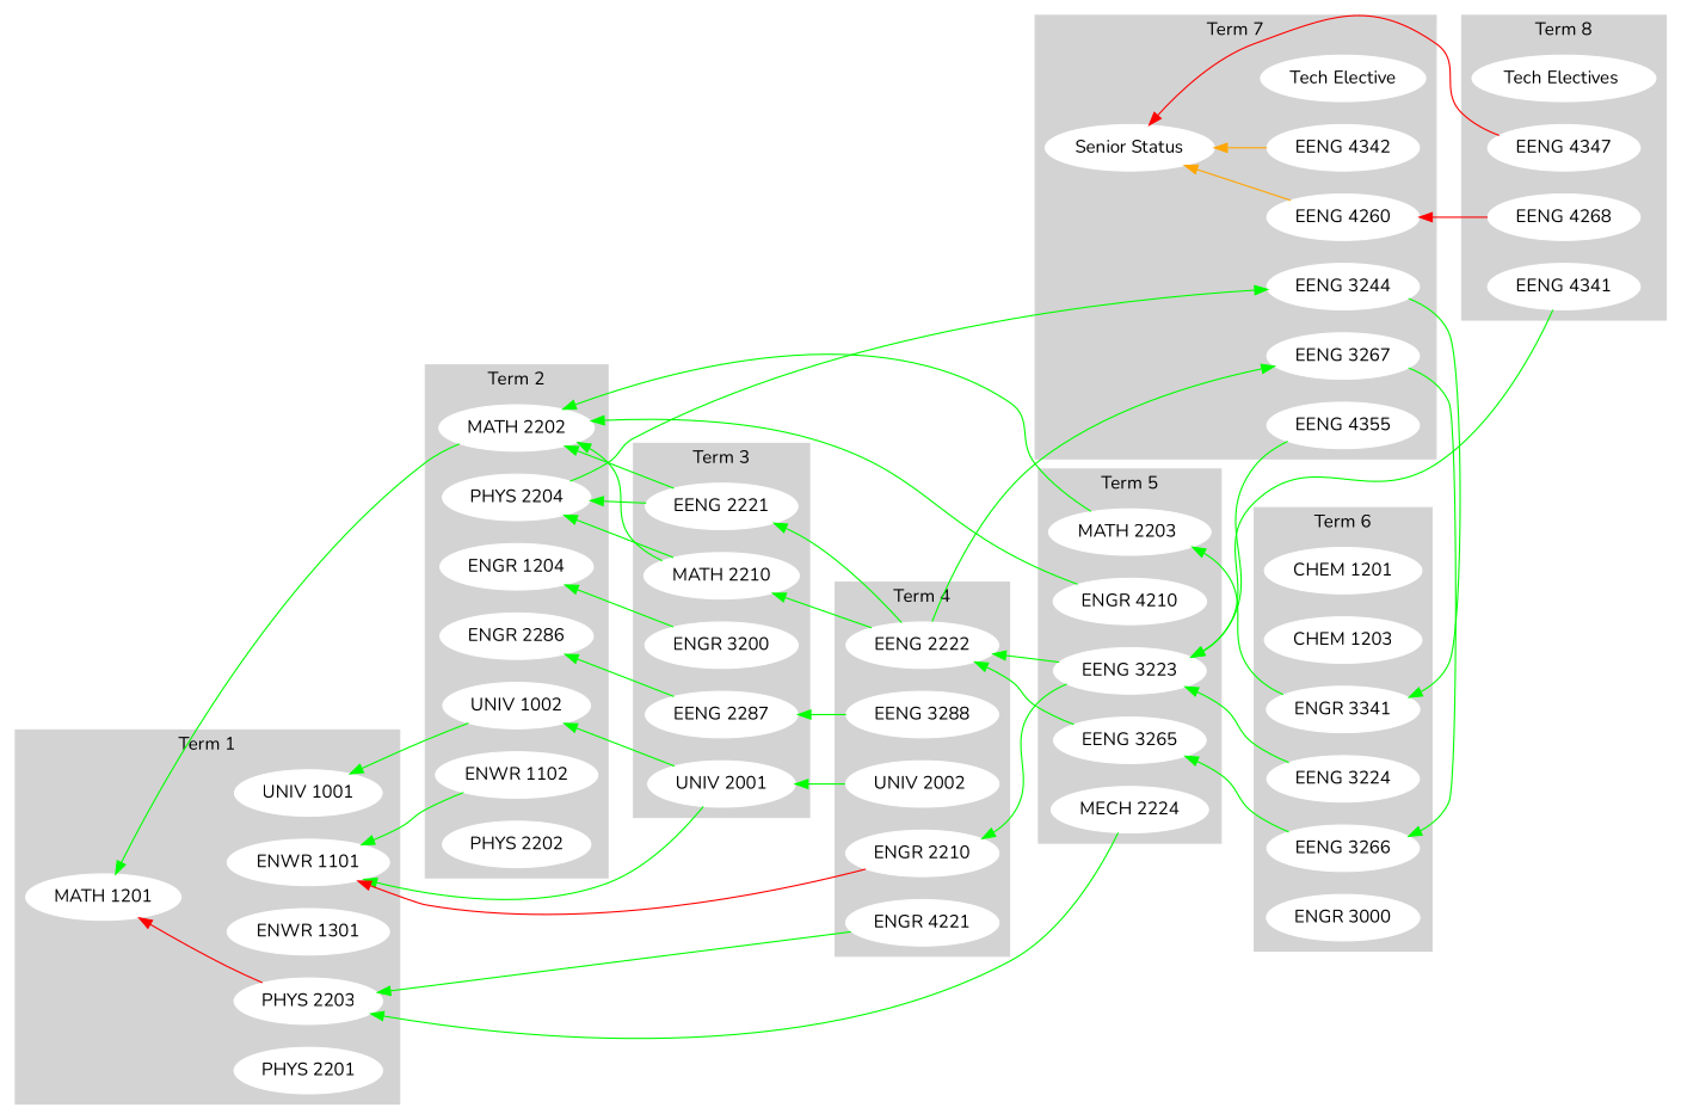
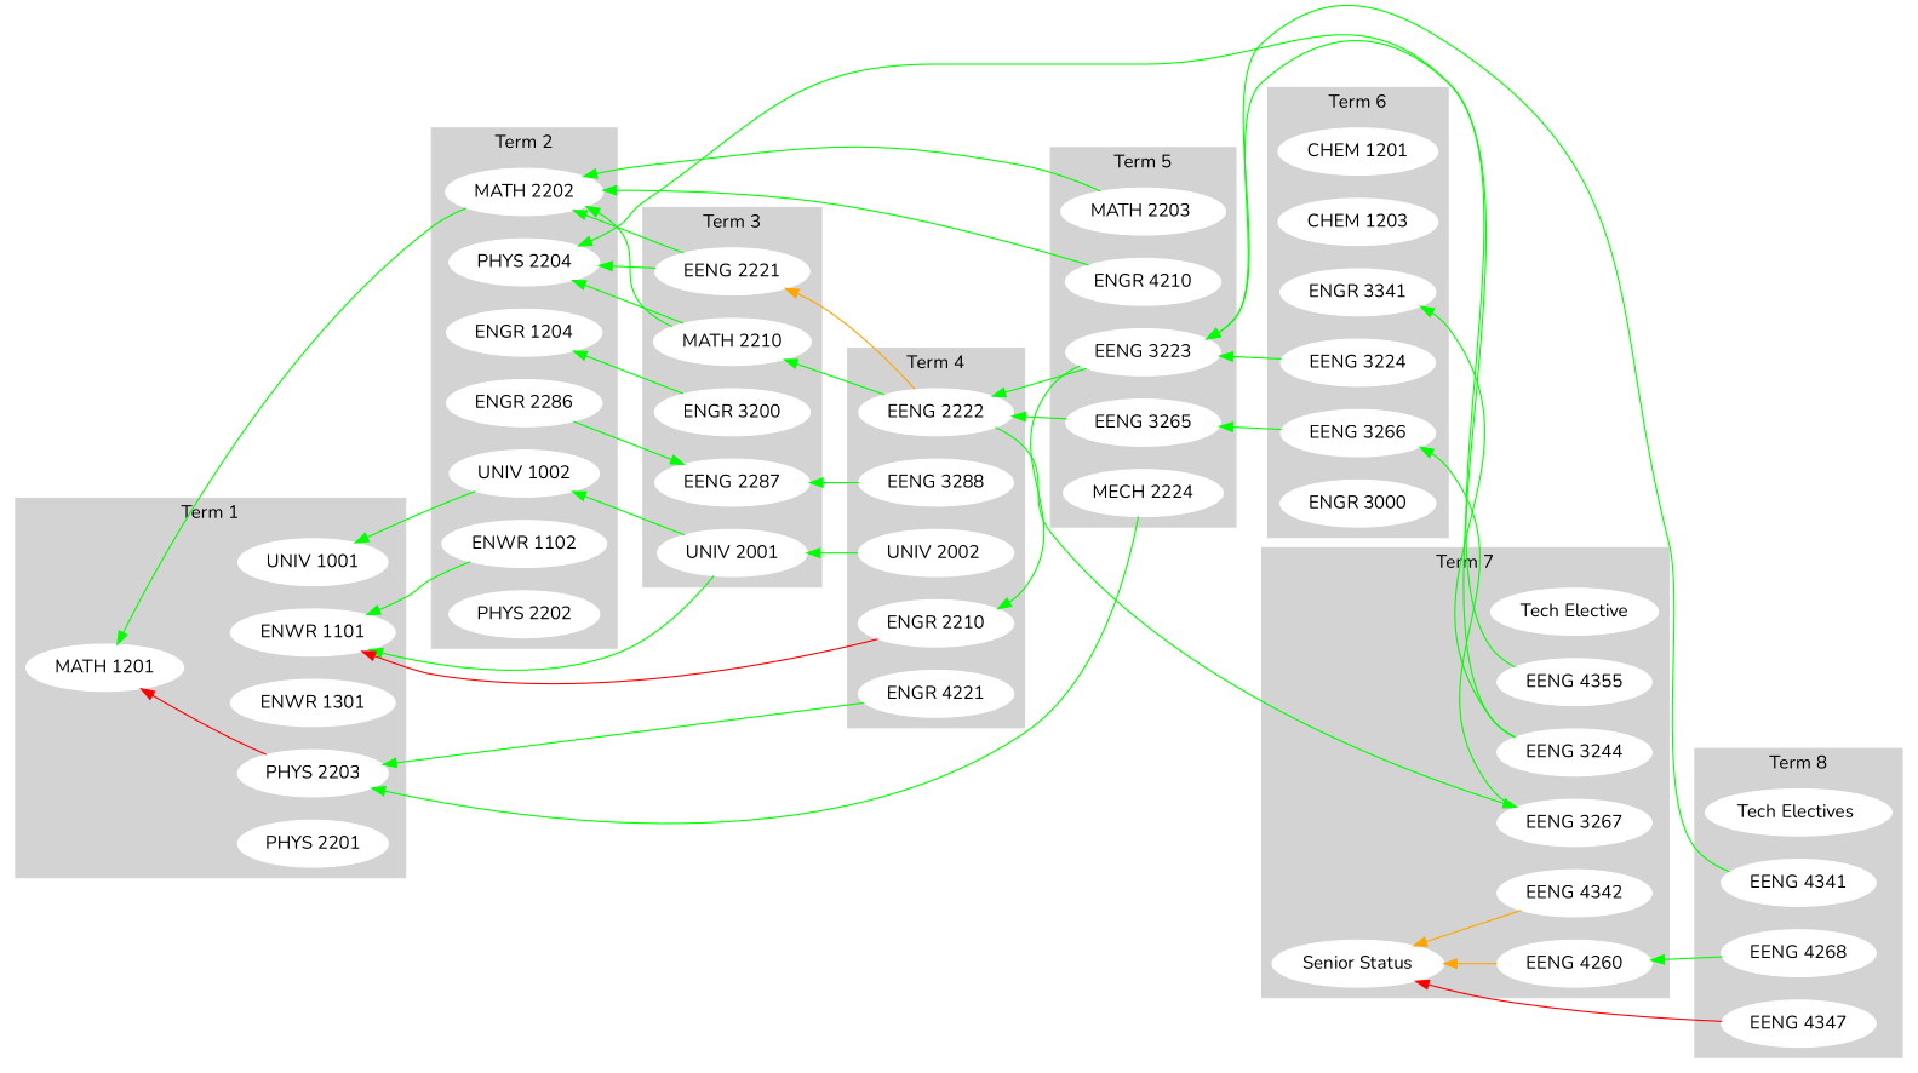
  digraph {
    fontname=Nunito
    rank=same
    rankdir=RL
    node [color=white fontname=Nunito style=filled]
    edge [color=green fontname=Nunito]
    "ENWR 1101"
    "UNIV 1001"
    "ENWR 1301"
    "MATH 1201"
    "PHYS 2203"
    "PHYS 2201"
    "ENWR 1102"
    "UNIV 1002"
    "ENGR 1204"
    "ENGR 2286"
    "MATH 2202"
    "PHYS 2204"
    "PHYS 2202"
    "UNIV 2001"
    "ENGR 3200"
    "EENG 2287"
    "MATH 2210"
    "EENG 2221"
    "ENGR 2210"
    "UNIV 2002 "
    "EENG 3288"
    "ENGR 4221"
    "EENG 2222"
    "ENGR 4210"
    "MATH 2203 "
    "EENG 3223"
    "EENG 3265"
    "MECH 2224"
    "CHEM 1201"
    "CHEM 1203"
    "ENGR 3341"
    "EENG 3224"
    "EENG 3266"
    "ENGR 3000"
    "Tech Elective"
    "EENG 4342"
    "Senior Status"
    "EENG 4260"
    "EENG 3244"
    "EENG 4355"
    "EENG 3267"
    "Tech Electives "
    "EENG 4347"
    "EENG 4268"
    "EENG 4341"
    subgraph cluster_1 {
      color=lightgrey
      label="Term 1"
      style=filled
      "ENWR 1101"
      "UNIV 1001"
      "ENWR 1301"
      "MATH 1201"
      "PHYS 2203"
      "PHYS 2201"
    }
    subgraph cluster_2 {
      color=lightgrey
      label="Term 2"
      style=filled
      "ENWR 1102"
      "UNIV 1002"
      "ENGR 1204"
      "ENGR 2286"
      "MATH 2202"
      "PHYS 2204"
      "PHYS 2202"
    }
    subgraph cluster_3 {
      color=lightgrey
      label="Term 3"
      style=filled
      "UNIV 2001"
      "ENGR 3200"
      "EENG 2287"
      "MATH 2210"
      "EENG 2221"
    }
    subgraph cluster_4 {
      color=lightgrey
      label="Term 4"
      style=filled
      "ENGR 2210"
      "UNIV 2002 "
      "EENG 3288"
      "ENGR 4221"
      "EENG 2222"
    }
    subgraph cluster_5 {
      color=lightgrey
      label="Term 5"
      style=filled
      "ENGR 4210"
      "MATH 2203 "
      "EENG 3223"
      "EENG 3265"
      "MECH 2224"
    }
    subgraph cluster_6 {
      color=lightgrey
      label="Term 6"
      style=filled
      "CHEM 1201"
      "CHEM 1203"
      "ENGR 3341"
      "EENG 3224"
      "EENG 3266"
      "ENGR 3000"
    }
    subgraph cluster_7 {
      color=lightgrey
      label="Term 7"
      style=filled
      "Tech Elective"
      "EENG 4342"
      "Senior Status"
      "EENG 4260"
      "EENG 3244"
      "EENG 4355"
      "EENG 3267"
    }
    subgraph cluster_8 {
      color=lightgrey
      label="Term 8"
      style=filled
      "Tech Electives "
      "EENG 4347"
      "EENG 4268"
      "EENG 4341"
    }
    "PHYS 2203" -> "MATH 1201" [color=red]
    "ENWR 1102" -> "ENWR 1101"
    "UNIV 1002" -> "UNIV 1001"
    "MATH 2202" -> "MATH 1201"
    "UNIV 2001" -> "ENWR 1101"
    "UNIV 2001" -> "UNIV 1002"
    "ENGR 3200" -> "ENGR 1204"
-   "EENG 2287" -> "ENGR 2286"
+   "ENGR 2286" -> "EENG 2287"
    "MATH 2210" -> "MATH 2202"
    "MATH 2210" -> "PHYS 2204"
    "EENG 2221" -> "MATH 2202"
    "EENG 2221" -> "PHYS 2204"
    "ENGR 2210" -> "ENWR 1101" [color=red]
    "UNIV 2002 " -> "UNIV 2001"
    "EENG 3288" -> "EENG 2287"
    "ENGR 4221" -> "PHYS 2203"
    "EENG 2222" -> "MATH 2210"
-   "EENG 2222" -> "EENG 2221"
+   "EENG 2222" -> "EENG 2221" [color=orange]
    "EENG 2222" -> "EENG 3267"
    "ENGR 4210" -> "MATH 2202"
    "MATH 2203 " -> "MATH 2202"
    "EENG 3223" -> "ENGR 2210"
    "EENG 3223" -> "EENG 2222"
    "EENG 3265" -> "EENG 2222"
    "MECH 2224" -> "PHYS 2203"
-   "ENGR 3341" -> "MATH 2203 "
    "EENG 3224" -> "EENG 3223"
    "EENG 3266" -> "EENG 3265"
    "EENG 4342" -> "Senior Status" [color=orange]
    "EENG 4260" -> "Senior Status" [color=orange]
-   "PHYS 2204" -> "EENG 3244"
+   "EENG 3244" -> "PHYS 2204"
    "EENG 3244" -> "ENGR 3341"
    "EENG 4355" -> "EENG 3223"
    "EENG 3267" -> "EENG 3266"
    "EENG 4347" -> "Senior Status" [color=red]
-   "EENG 4268" -> "EENG 4260" [color=red]
+   "EENG 4268" -> "EENG 4260"
    "EENG 4341" -> "EENG 3223"
  }
